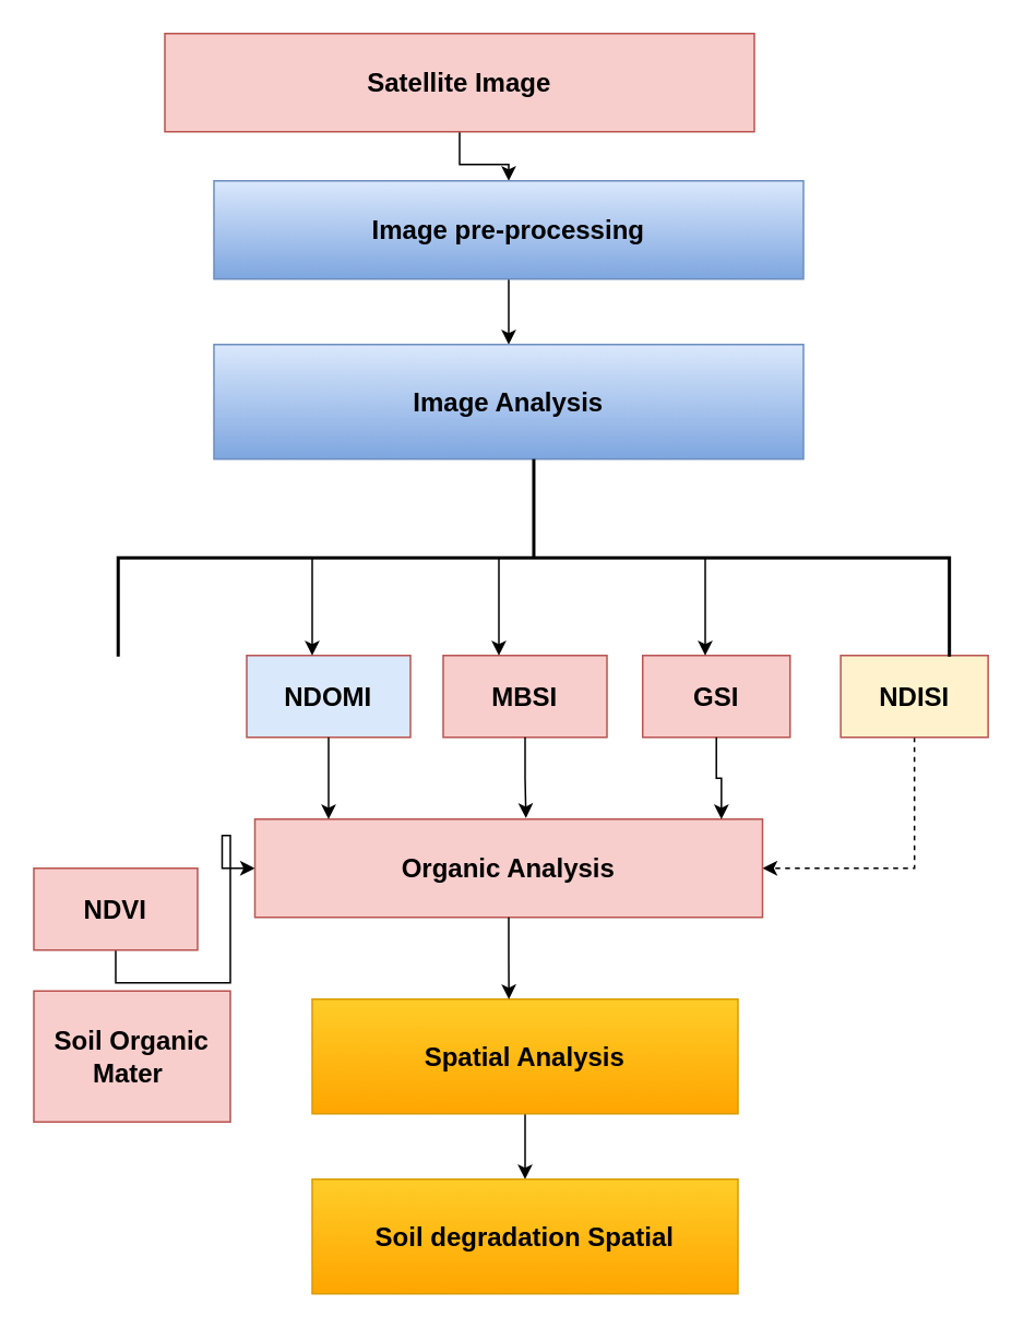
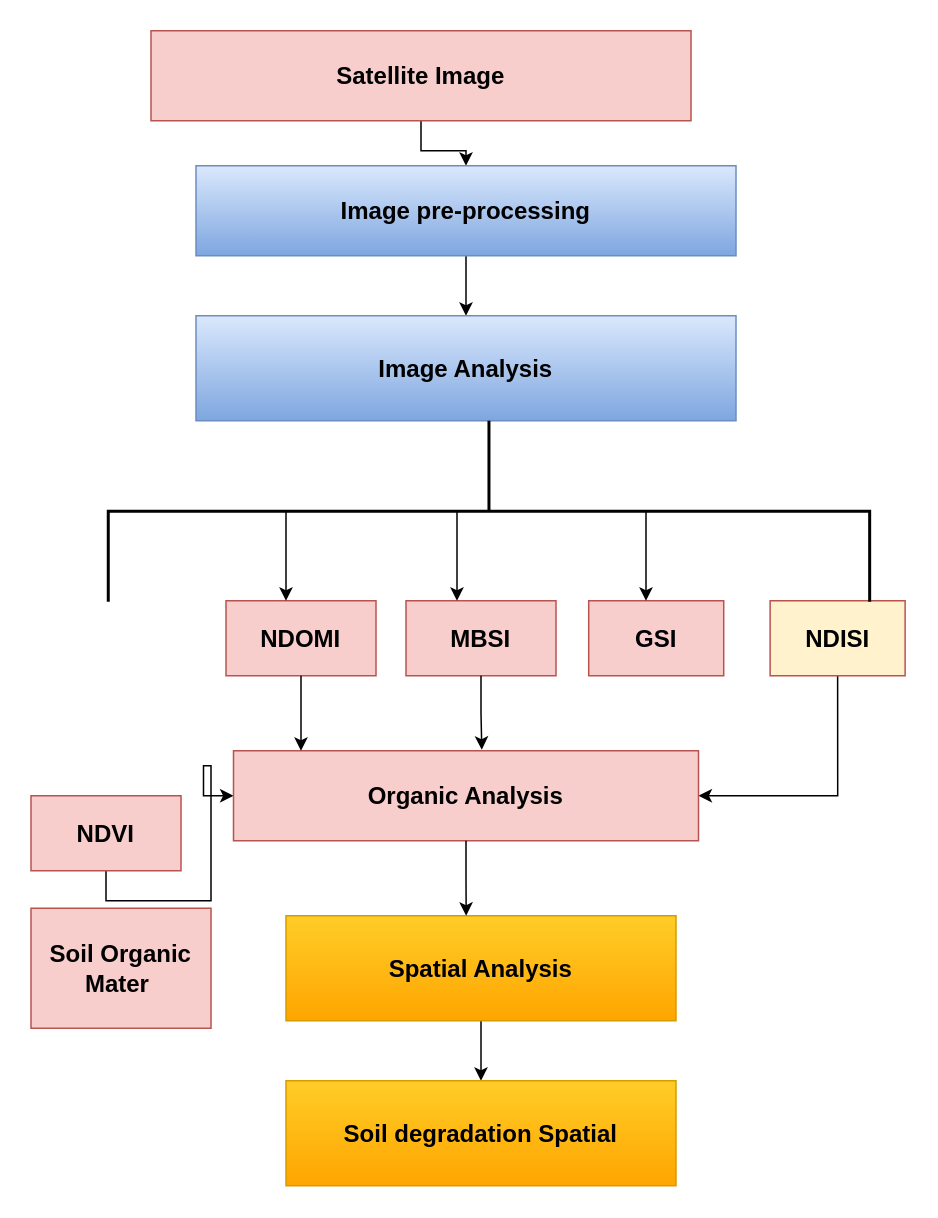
  <mxCell id="0" />
  <mxCell id="1" parent="0" />
  <mxCell id="2" style="edgeStyle=orthogonalEdgeStyle;rounded=0;orthogonalLoop=1;jettySize=auto;html=1;exitX=0.5;exitY=1;exitDx=0;exitDy=0;" parent="1" source="3" target="5" edge="1"><mxGeometry relative="1" as="geometry" /></mxCell>
  <mxCell id="3" value="&lt;font style=&quot;font-size: 16px;&quot;&gt;&lt;b&gt;Satellite Image&lt;/b&gt;&lt;/font&gt;" style="rounded=0;whiteSpace=wrap;html=1;fillColor=#f8cecc;strokeColor=#b85450;" parent="1" vertex="1"><mxGeometry x="100" y="20" width="360" height="60" as="geometry" /></mxCell>
  <mxCell id="4" style="edgeStyle=orthogonalEdgeStyle;rounded=0;orthogonalLoop=1;jettySize=auto;html=1;exitX=0.5;exitY=1;exitDx=0;exitDy=0;" parent="1" source="5" target="6" edge="1"><mxGeometry relative="1" as="geometry" /></mxCell>
  <mxCell id="5" value="&lt;font style=&quot;font-size: 16px;&quot;&gt;&lt;b&gt;Image pre-processing&lt;/b&gt;&lt;/font&gt;" style="rounded=0;whiteSpace=wrap;html=1;fillColor=#dae8fc;strokeColor=#6c8ebf;gradientColor=#7ea6e0;" parent="1" vertex="1"><mxGeometry x="130" y="110" width="360" height="60" as="geometry" /></mxCell>
  <mxCell id="6" value="&lt;font style=&quot;font-size: 16px;&quot;&gt;&lt;b&gt;Image Analysis&lt;/b&gt;&lt;/font&gt;" style="rounded=0;whiteSpace=wrap;html=1;fillColor=#dae8fc;strokeColor=#6c8ebf;gradientColor=#7ea6e0;" parent="1" vertex="1"><mxGeometry x="130" y="210" width="360" height="70" as="geometry" /></mxCell>
- <mxCell id="7" value="&lt;span style=&quot;font-size: 16px;&quot;&gt;&lt;b&gt;NDOMI&lt;/b&gt;&lt;/span&gt;" style="rounded=0;whiteSpace=wrap;html=1;fillColor=#dae8fc;strokeColor=#b85450;" parent="1" vertex="1"><mxGeometry x="150" y="400" width="100" height="50" as="geometry" /></mxCell>
+ <mxCell id="7" value="&lt;span style=&quot;font-size: 16px;&quot;&gt;&lt;b&gt;NDOMI&lt;/b&gt;&lt;/span&gt;" style="rounded=0;whiteSpace=wrap;html=1;fillColor=#f8cecc;strokeColor=#b85450;" parent="1" vertex="1"><mxGeometry x="150" y="400" width="100" height="50" as="geometry" /></mxCell>
  <mxCell id="8" style="edgeStyle=orthogonalEdgeStyle;rounded=0;orthogonalLoop=1;jettySize=auto;html=1;exitX=0.5;exitY=1;exitDx=0;exitDy=0;entryX=0;entryY=0.5;entryDx=0;entryDy=0;" edge="1" parent="1" source="9" target="18"><mxGeometry relative="1" as="geometry" /></mxCell>
  <mxCell id="9" value="&lt;font style=&quot;font-size: 16px;&quot;&gt;&lt;b&gt;NDVI&lt;/b&gt;&lt;/font&gt;" style="rounded=0;whiteSpace=wrap;html=1;fillColor=#f8cecc;strokeColor=#b85450;" parent="1" vertex="1"><mxGeometry x="20" y="530" width="100" height="50" as="geometry" /></mxCell>
  <mxCell id="10" value="&lt;font style=&quot;font-size: 16px;&quot;&gt;&lt;b&gt;GSI&lt;/b&gt;&lt;/font&gt;" style="rounded=0;whiteSpace=wrap;html=1;fillColor=#f8cecc;strokeColor=#b85450;" parent="1" vertex="1"><mxGeometry x="391.81" y="400" width="90" height="50" as="geometry" /></mxCell>
  <mxCell id="11" value="&lt;font style=&quot;font-size: 16px;&quot;&gt;&lt;b&gt;MBSI&lt;/b&gt;&lt;/font&gt;" style="rounded=0;whiteSpace=wrap;html=1;fillColor=#f8cecc;strokeColor=#b85450;" parent="1" vertex="1"><mxGeometry x="270" y="400" width="100" height="50" as="geometry" /></mxCell>
- <mxCell id="12" style="edgeStyle=orthogonalEdgeStyle;rounded=0;orthogonalLoop=1;jettySize=auto;html=1;exitX=0.5;exitY=1;exitDx=0;exitDy=0;entryX=1;entryY=0.5;entryDx=0;entryDy=0;dashed=1;" edge="1" parent="1" source="13" target="18"><mxGeometry relative="1" as="geometry"><Array as="points"><mxPoint x="558" y="530" /></Array></mxGeometry></mxCell>
+ <mxCell id="12" style="edgeStyle=orthogonalEdgeStyle;rounded=0;orthogonalLoop=1;jettySize=auto;html=1;exitX=0.5;exitY=1;exitDx=0;exitDy=0;entryX=1;entryY=0.5;entryDx=0;entryDy=0;" edge="1" parent="1" source="13" target="18"><mxGeometry relative="1" as="geometry"><Array as="points"><mxPoint x="558" y="530" /></Array></mxGeometry></mxCell>
  <mxCell id="13" value="&lt;font style=&quot;font-size: 16px;&quot;&gt;&lt;b&gt;NDISI&lt;/b&gt;&lt;/font&gt;" style="rounded=0;whiteSpace=wrap;html=1;fillColor=#fff2cc;strokeColor=#b85450;" parent="1" vertex="1"><mxGeometry x="512.75" y="400" width="90" height="50" as="geometry" /></mxCell>
  <mxCell id="14" style="edgeStyle=orthogonalEdgeStyle;rounded=0;orthogonalLoop=1;jettySize=auto;html=1;exitX=0.5;exitY=1;exitDx=0;exitDy=0;" edge="1" parent="1" source="15" target="16"><mxGeometry relative="1" as="geometry" /></mxCell>
  <mxCell id="15" value="&lt;span style=&quot;font-size: 16px;&quot;&gt;&lt;b&gt;Spatial Analysis&lt;/b&gt;&lt;/span&gt;" style="rounded=0;whiteSpace=wrap;html=1;fillColor=#ffcd28;strokeColor=#d79b00;gradientColor=#ffa500;" parent="1" vertex="1"><mxGeometry x="190" y="610" width="260" height="70" as="geometry" /></mxCell>
  <mxCell id="16" value="&lt;font style=&quot;font-size: 16px;&quot;&gt;&lt;b&gt;Soil degradation Spatial&lt;/b&gt;&lt;/font&gt;" style="rounded=0;whiteSpace=wrap;html=1;fillColor=#ffcd28;strokeColor=#d79b00;gradientColor=#ffa500;" parent="1" vertex="1"><mxGeometry x="190" y="720" width="260" height="70" as="geometry" /></mxCell>
  <mxCell id="17" value="" style="strokeWidth=2;html=1;shape=mxgraph.flowchart.annotation_2;align=left;labelPosition=right;pointerEvents=1;rotation=90;" parent="1" vertex="1"><mxGeometry x="264.95" y="86.55" width="120.72" height="507.6" as="geometry" /></mxCell>
  <mxCell id="18" value="&lt;font style=&quot;font-size: 16px;&quot;&gt;&lt;b&gt;Organic Analysis&lt;/b&gt;&lt;/font&gt;" style="rounded=0;whiteSpace=wrap;html=1;fillColor=#f8cecc;strokeColor=#b85450;" vertex="1" parent="1"><mxGeometry x="155" y="500" width="310" height="60" as="geometry" /></mxCell>
- <mxCell id="19" style="edgeStyle=orthogonalEdgeStyle;rounded=0;orthogonalLoop=1;jettySize=auto;html=1;exitX=0.5;exitY=1;exitDx=0;exitDy=0;entryX=0.919;entryY=0;entryDx=0;entryDy=0;entryPerimeter=0;" edge="1" parent="1" source="10" target="18"><mxGeometry relative="1" as="geometry" /></mxCell>
  <mxCell id="20" style="edgeStyle=orthogonalEdgeStyle;rounded=0;orthogonalLoop=1;jettySize=auto;html=1;exitX=0.5;exitY=1;exitDx=0;exitDy=0;entryX=0.534;entryY=-0.011;entryDx=0;entryDy=0;entryPerimeter=0;" edge="1" parent="1" source="11" target="18"><mxGeometry relative="1" as="geometry" /></mxCell>
  <mxCell id="21" style="edgeStyle=orthogonalEdgeStyle;rounded=0;orthogonalLoop=1;jettySize=auto;html=1;exitX=0.5;exitY=1;exitDx=0;exitDy=0;" edge="1" parent="1" source="7"><mxGeometry relative="1" as="geometry"><mxPoint x="200" y="500" as="targetPoint" /></mxGeometry></mxCell>
  <mxCell id="22" value="" style="endArrow=classic;html=1;rounded=0;" edge="1" parent="1"><mxGeometry width="50" height="50" relative="1" as="geometry"><mxPoint x="430" y="340" as="sourcePoint" /><mxPoint x="430" y="400" as="targetPoint" /><Array as="points"><mxPoint x="430" y="360" /></Array></mxGeometry></mxCell>
  <mxCell id="23" value="" style="endArrow=classic;html=1;rounded=0;" edge="1" parent="1"><mxGeometry width="50" height="50" relative="1" as="geometry"><mxPoint x="304" y="340" as="sourcePoint" /><mxPoint x="304" y="400" as="targetPoint" /><Array as="points"><mxPoint x="304" y="360" /></Array></mxGeometry></mxCell>
  <mxCell id="24" value="" style="endArrow=classic;html=1;rounded=0;" edge="1" parent="1"><mxGeometry width="50" height="50" relative="1" as="geometry"><mxPoint x="190" y="340" as="sourcePoint" /><mxPoint x="190" y="400" as="targetPoint" /><Array as="points"><mxPoint x="190" y="360" /></Array></mxGeometry></mxCell>
  <mxCell id="25" style="edgeStyle=orthogonalEdgeStyle;rounded=0;orthogonalLoop=1;jettySize=auto;html=1;exitX=0.5;exitY=1;exitDx=0;exitDy=0;entryX=0.462;entryY=0;entryDx=0;entryDy=0;entryPerimeter=0;" edge="1" parent="1" source="18" target="15"><mxGeometry relative="1" as="geometry" /></mxCell>
  <mxCell id="26" value="&lt;font style=&quot;font-size: 16px;&quot;&gt;&lt;b&gt;Soil Organic Mater&amp;nbsp;&lt;/b&gt;&lt;/font&gt;" style="rounded=0;whiteSpace=wrap;html=1;fillColor=#f8cecc;strokeColor=#b85450;" vertex="1" parent="1"><mxGeometry x="20" y="605" width="120" height="80" as="geometry" /></mxCell>
